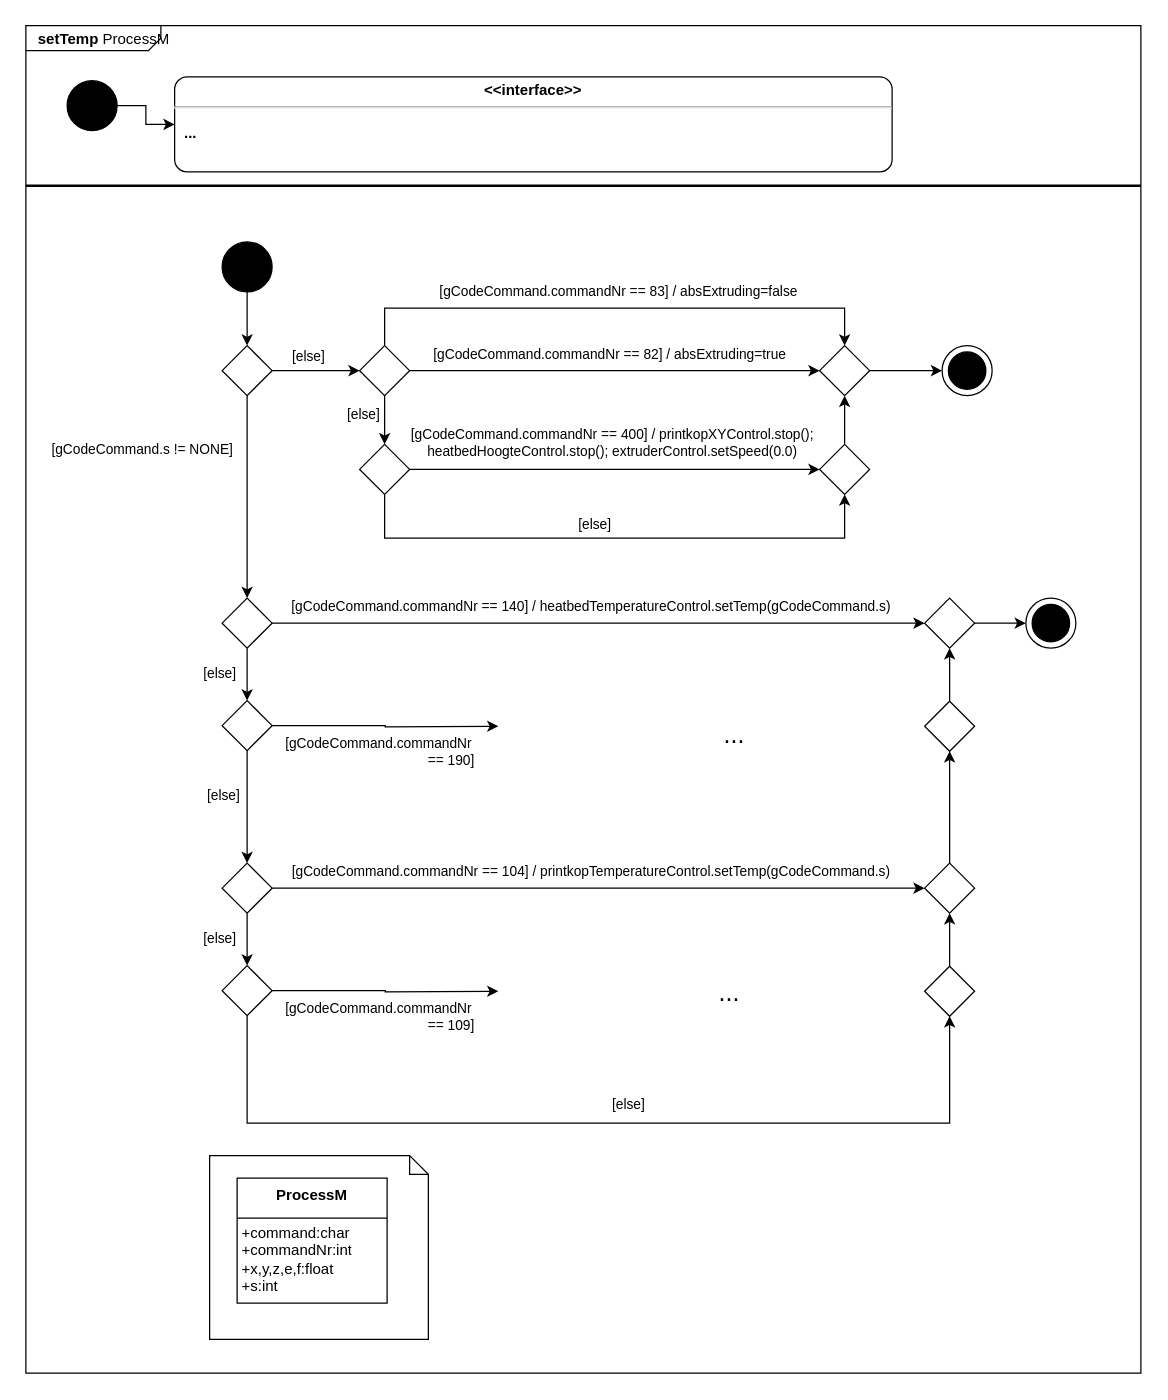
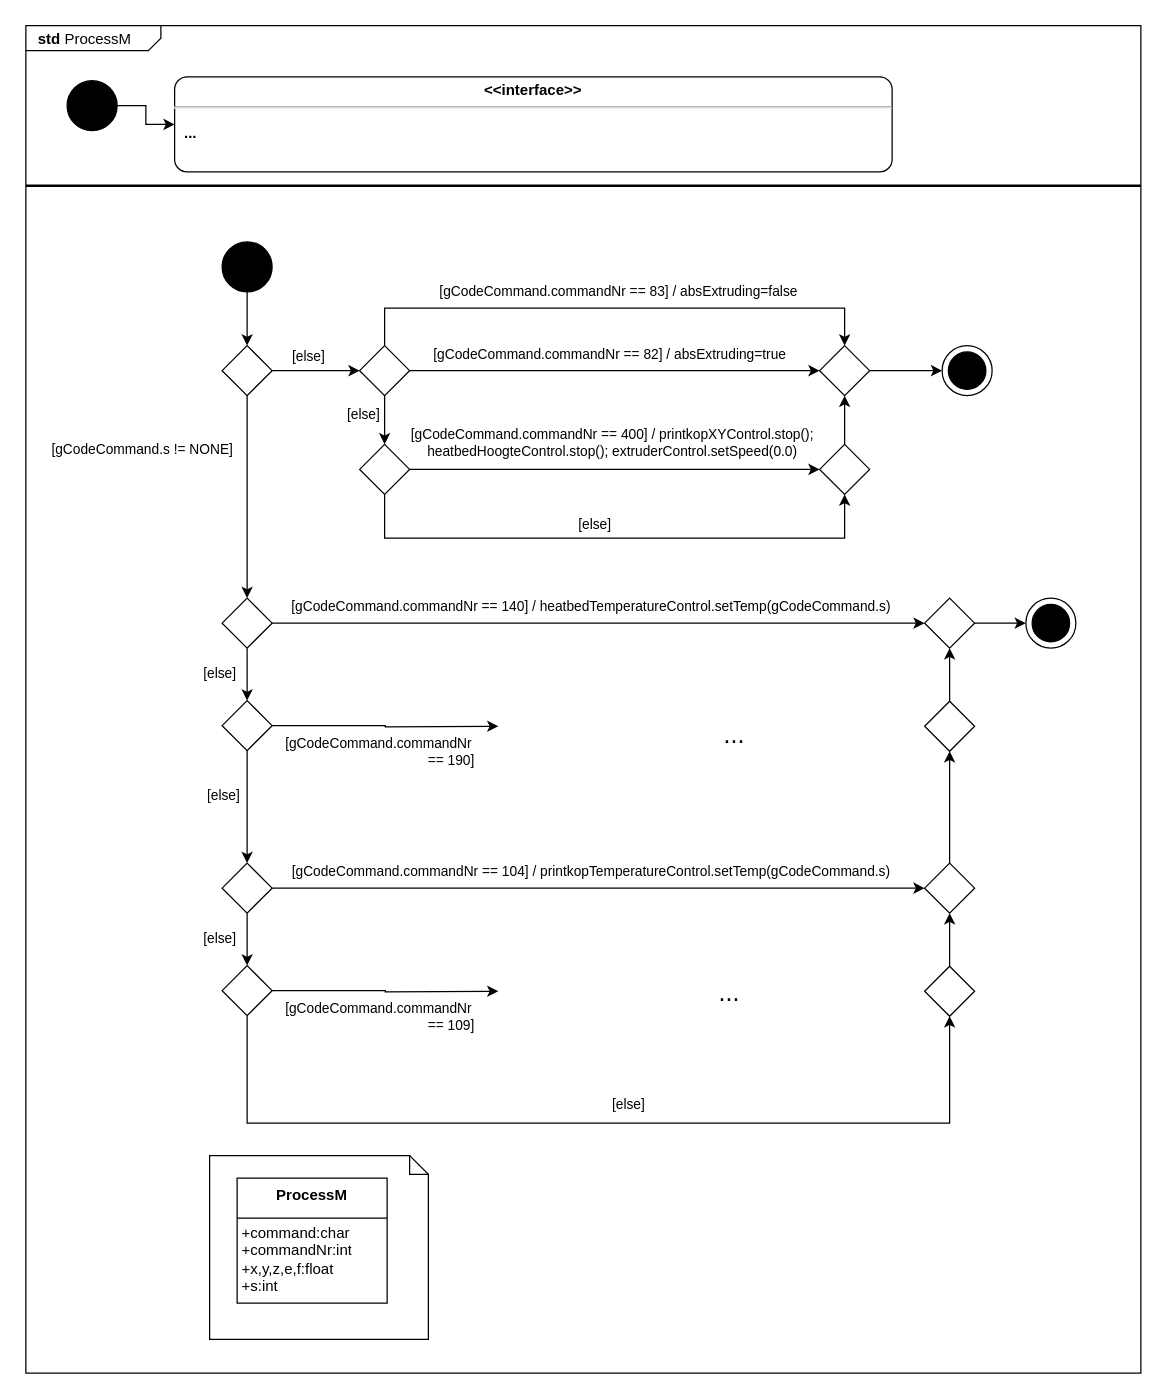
  <mxCell id="0" />
  <mxCell id="1" parent="0" />
- <mxCell id="2" value="&lt;p style=&quot;margin:0px;margin-top:4px;margin-left:10px;text-align:left;&quot;&gt;&lt;b&gt;setTemp&lt;/b&gt; ProcessM&lt;/p&gt;" style="html=1;shape=mxgraph.sysml.package;labelX=108.8;align=left;spacingLeft=10;overflow=fill;recursiveResize=0;container=0;" vertex="1" parent="1"><mxGeometry x="20" y="20" width="892" height="1078" as="geometry" /></mxCell>
+ <mxCell id="2" value="&lt;p style=&quot;margin:0px;margin-top:4px;margin-left:10px;text-align:left;&quot;&gt;&lt;b&gt;std&lt;/b&gt; ProcessM&lt;/p&gt;" style="html=1;shape=mxgraph.sysml.package;labelX=108.8;align=left;spacingLeft=10;overflow=fill;recursiveResize=0;container=0;" vertex="1" parent="1"><mxGeometry x="20" y="20" width="892" height="1078" as="geometry" /></mxCell>
  <mxCell id="3" value="" style="edgeStyle=orthogonalEdgeStyle;rounded=0;orthogonalLoop=1;jettySize=auto;html=1;align=left;" edge="1" parent="1" source="4" target="9"><mxGeometry x="0.043" y="12" relative="1" as="geometry"><mxPoint as="offset" /></mxGeometry></mxCell>
  <mxCell id="4" value="" style="shape=ellipse;html=1;fillColor=strokeColor;fontSize=18;fontColor=#ffffff;" vertex="1" parent="1"><mxGeometry x="177" y="193" width="40" height="40" as="geometry" /></mxCell>
  <mxCell id="5" style="edgeStyle=orthogonalEdgeStyle;rounded=0;orthogonalLoop=1;jettySize=auto;html=1;" edge="1" parent="1" source="9" target="20"><mxGeometry relative="1" as="geometry"><mxPoint x="358" y="378" as="targetPoint" /></mxGeometry></mxCell>
  <mxCell id="6" value="[else]" style="edgeLabel;html=1;align=center;verticalAlign=middle;resizable=0;points=[];" vertex="1" connectable="0" parent="5"><mxGeometry x="-0.274" y="-2" relative="1" as="geometry"><mxPoint x="3" y="-14" as="offset" /></mxGeometry></mxCell>
  <mxCell id="7" style="edgeStyle=orthogonalEdgeStyle;rounded=0;orthogonalLoop=1;jettySize=auto;html=1;" edge="1" parent="1" source="9" target="32"><mxGeometry relative="1" as="geometry" /></mxCell>
  <mxCell id="8" value="[gCodeCommand.s != NONE]" style="edgeLabel;html=1;align=center;verticalAlign=middle;resizable=0;points=[];" vertex="1" connectable="0" parent="7"><mxGeometry x="-0.091" y="2" relative="1" as="geometry"><mxPoint x="-87" y="-32" as="offset" /></mxGeometry></mxCell>
  <mxCell id="9" value="" style="shape=rhombus;html=1;verticalLabelPosition=bottom;verticalAlignment=top;" vertex="1" parent="1"><mxGeometry x="177" y="276" width="40" height="40" as="geometry" /></mxCell>
  <mxCell id="10" value="" style="shape=note;size=15;align=left;spacingLeft=10;html=1;whiteSpace=wrap;" vertex="1" parent="1"><mxGeometry x="167" y="924" width="175" height="147" as="geometry" /></mxCell>
  <mxCell id="11" value="ProcessM" style="swimlane;fontStyle=1;align=center;verticalAlign=top;childLayout=stackLayout;horizontal=1;startSize=32;horizontalStack=0;resizeParent=1;resizeParentMax=0;resizeLast=0;collapsible=1;marginBottom=0;whiteSpace=wrap;html=1;" vertex="1" parent="1"><mxGeometry x="189" y="942" width="120" height="100" as="geometry" /></mxCell>
  <mxCell id="12" value="+command:char&lt;br&gt;+commandNr:int&lt;br&gt;+x,y,z,e,f:float&lt;br&gt;+s:int" style="text;strokeColor=none;fillColor=none;align=left;verticalAlign=top;spacingLeft=4;spacingRight=4;overflow=hidden;rotatable=0;points=[[0,0.5],[1,0.5]];portConstraint=eastwest;whiteSpace=wrap;html=1;spacing=0;" vertex="1" parent="11"><mxGeometry y="32" width="120" height="68" as="geometry" /></mxCell>
  <mxCell id="13" value="&lt;p style=&quot;margin:0px;margin-top:4px;text-align:center;&quot;&gt;&lt;b&gt;&amp;lt;&amp;lt;interface&amp;gt;&amp;gt;&lt;/b&gt;&lt;/p&gt;&lt;hr&gt;&lt;p&gt;&lt;/p&gt;&lt;p style=&quot;margin:0px;margin-left:8px;text-align:left;&quot;&gt;&lt;b style=&quot;background-color: initial;&quot;&gt;...&lt;/b&gt;&lt;br&gt;&lt;/p&gt;" style="shape=mxgraph.sysml.simpleState;html=1;overflow=fill;whiteSpace=wrap;align=center;" vertex="1" parent="1"><mxGeometry x="139" y="61" width="574" height="76" as="geometry" /></mxCell>
  <mxCell id="14" style="edgeStyle=orthogonalEdgeStyle;rounded=0;orthogonalLoop=1;jettySize=auto;html=1;" edge="1" parent="1" source="15" target="13"><mxGeometry relative="1" as="geometry" /></mxCell>
  <mxCell id="15" value="" style="shape=ellipse;html=1;fillColor=strokeColor;fontSize=18;fontColor=#ffffff;" vertex="1" parent="1"><mxGeometry x="53" y="64" width="40" height="40" as="geometry" /></mxCell>
  <mxCell id="16" value="" style="line;strokeWidth=2;html=1;" vertex="1" parent="1"><mxGeometry x="20" y="143" width="892" height="10" as="geometry" /></mxCell>
  <mxCell id="17" value="[gCodeCommand.commandNr == 83] / absExtruding=false" style="edgeStyle=orthogonalEdgeStyle;rounded=0;orthogonalLoop=1;jettySize=auto;html=1;exitX=0.5;exitY=0;exitDx=0;exitDy=0;entryX=0.5;entryY=0;entryDx=0;entryDy=0;" edge="1" parent="1" source="20" target="22"><mxGeometry x="0.015" y="13" relative="1" as="geometry"><Array as="points"><mxPoint x="307" y="246" /><mxPoint x="675" y="246" /></Array><mxPoint as="offset" /></mxGeometry></mxCell>
  <mxCell id="18" value="[gCodeCommand.commandNr == 82] / absExtruding=true" style="edgeStyle=orthogonalEdgeStyle;rounded=0;orthogonalLoop=1;jettySize=auto;html=1;" edge="1" parent="1" source="20" target="22"><mxGeometry x="-0.024" y="13" relative="1" as="geometry"><mxPoint as="offset" /></mxGeometry></mxCell>
  <mxCell id="19" value="[else]" style="edgeStyle=orthogonalEdgeStyle;rounded=0;orthogonalLoop=1;jettySize=auto;html=1;" edge="1" parent="1" source="20" target="28"><mxGeometry x="-0.268" y="-17" relative="1" as="geometry"><mxPoint as="offset" /></mxGeometry></mxCell>
  <mxCell id="20" value="" style="shape=rhombus;html=1;verticalLabelPosition=bottom;verticalAlignment=top;" vertex="1" parent="1"><mxGeometry x="287" y="276" width="40" height="40" as="geometry" /></mxCell>
  <mxCell id="21" style="edgeStyle=orthogonalEdgeStyle;rounded=0;orthogonalLoop=1;jettySize=auto;html=1;" edge="1" parent="1" source="22" target="23"><mxGeometry relative="1" as="geometry" /></mxCell>
  <mxCell id="22" value="" style="shape=rhombus;html=1;verticalLabelPosition=bottom;verticalAlignment=top;" vertex="1" parent="1"><mxGeometry x="655" y="276" width="40" height="40" as="geometry" /></mxCell>
  <mxCell id="23" value="" style="shape=mxgraph.sysml.actFinal;html=1;verticalLabelPosition=bottom;labelBackgroundColor=#ffffff;verticalAlign=top;" vertex="1" parent="1"><mxGeometry x="753" y="276" width="40" height="40" as="geometry" /></mxCell>
  <mxCell id="24" style="edgeStyle=orthogonalEdgeStyle;rounded=0;orthogonalLoop=1;jettySize=auto;html=1;" edge="1" parent="1" source="28" target="30"><mxGeometry relative="1" as="geometry"><mxPoint x="591" y="375" as="targetPoint" /></mxGeometry></mxCell>
  <mxCell id="25" value="[gCodeCommand.commandNr == 400] / printkopXYControl.stop();&lt;br&gt;heatbedHoogteControl.stop(); extruderControl.setSpeed(0.0)" style="edgeLabel;html=1;align=center;verticalAlign=middle;resizable=0;points=[];" vertex="1" connectable="0" parent="24"><mxGeometry x="-0.019" y="1" relative="1" as="geometry"><mxPoint y="-21" as="offset" /></mxGeometry></mxCell>
  <mxCell id="26" style="edgeStyle=orthogonalEdgeStyle;rounded=0;orthogonalLoop=1;jettySize=auto;html=1;entryX=0.5;entryY=1;entryDx=0;entryDy=0;" edge="1" parent="1" source="28" target="30"><mxGeometry relative="1" as="geometry"><Array as="points"><mxPoint x="307" y="430" /><mxPoint x="675" y="430" /></Array></mxGeometry></mxCell>
  <mxCell id="27" value="[else]" style="edgeLabel;html=1;align=center;verticalAlign=middle;resizable=0;points=[];" vertex="1" connectable="0" parent="26"><mxGeometry x="-0.123" y="-1" relative="1" as="geometry"><mxPoint x="10" y="-13" as="offset" /></mxGeometry></mxCell>
  <mxCell id="28" value="" style="shape=rhombus;html=1;verticalLabelPosition=bottom;verticalAlignment=top;" vertex="1" parent="1"><mxGeometry x="287" y="355" width="40" height="40" as="geometry" /></mxCell>
  <mxCell id="29" style="edgeStyle=orthogonalEdgeStyle;rounded=0;orthogonalLoop=1;jettySize=auto;html=1;" edge="1" parent="1" source="30" target="22"><mxGeometry relative="1" as="geometry" /></mxCell>
  <mxCell id="30" value="" style="shape=rhombus;html=1;verticalLabelPosition=bottom;verticalAlignment=top;" vertex="1" parent="1"><mxGeometry x="655" y="355" width="40" height="40" as="geometry" /></mxCell>
  <mxCell id="31" value="[else]" style="edgeStyle=orthogonalEdgeStyle;rounded=0;orthogonalLoop=1;jettySize=auto;html=1;" edge="1" parent="1" source="32" target="41"><mxGeometry x="-0.048" y="-22" relative="1" as="geometry"><mxPoint x="234" y="557" as="targetPoint" /><mxPoint as="offset" /></mxGeometry></mxCell>
  <mxCell id="32" value="" style="shape=rhombus;html=1;verticalLabelPosition=bottom;verticalAlignment=top;" vertex="1" parent="1"><mxGeometry x="177" y="478" width="40" height="40" as="geometry" /></mxCell>
  <mxCell id="33" value="[gCodeCommand.commandNr == 140] / heatbedTemperatureControl.setTemp(gCodeCommand.s)" style="edgeStyle=orthogonalEdgeStyle;rounded=0;orthogonalLoop=1;jettySize=auto;html=1;" edge="1" parent="1" source="32" target="35"><mxGeometry x="-0.024" y="13" relative="1" as="geometry"><mxPoint x="333" y="498" as="sourcePoint" /><mxPoint as="offset" /></mxGeometry></mxCell>
  <mxCell id="34" style="edgeStyle=orthogonalEdgeStyle;rounded=0;orthogonalLoop=1;jettySize=auto;html=1;" edge="1" parent="1" source="35" target="36"><mxGeometry relative="1" as="geometry" /></mxCell>
  <mxCell id="35" value="" style="shape=rhombus;html=1;verticalLabelPosition=bottom;verticalAlignment=top;" vertex="1" parent="1"><mxGeometry x="739" y="478" width="40" height="40" as="geometry" /></mxCell>
  <mxCell id="36" value="" style="shape=mxgraph.sysml.actFinal;html=1;verticalLabelPosition=bottom;labelBackgroundColor=#ffffff;verticalAlign=top;" vertex="1" parent="1"><mxGeometry x="820" y="478" width="40" height="40" as="geometry" /></mxCell>
  <mxCell id="37" style="edgeStyle=orthogonalEdgeStyle;rounded=0;orthogonalLoop=1;jettySize=auto;html=1;" edge="1" parent="1" source="41"><mxGeometry relative="1" as="geometry"><mxPoint x="398" y="580.5" as="targetPoint" /></mxGeometry></mxCell>
  <mxCell id="38" value="[gCodeCommand.commandNr &lt;br&gt;&amp;nbsp; &amp;nbsp; &amp;nbsp; &amp;nbsp; &amp;nbsp; &amp;nbsp; &amp;nbsp; &amp;nbsp; &amp;nbsp; &amp;nbsp; &amp;nbsp; &amp;nbsp; &amp;nbsp; &amp;nbsp; &amp;nbsp; &amp;nbsp; &amp;nbsp; &amp;nbsp; &amp;nbsp; &amp;nbsp;== 190]&amp;nbsp;" style="edgeLabel;html=1;align=center;verticalAlign=middle;resizable=0;points=[];" vertex="1" connectable="0" parent="37"><mxGeometry x="0.361" y="2" relative="1" as="geometry"><mxPoint x="-38" y="22" as="offset" /></mxGeometry></mxCell>
  <mxCell id="39" style="edgeStyle=orthogonalEdgeStyle;rounded=0;orthogonalLoop=1;jettySize=auto;html=1;" edge="1" parent="1" source="41" target="45"><mxGeometry relative="1" as="geometry" /></mxCell>
  <mxCell id="40" value="[else]" style="edgeLabel;html=1;align=center;verticalAlign=middle;resizable=0;points=[];" vertex="1" connectable="0" parent="39"><mxGeometry x="-0.244" y="1" relative="1" as="geometry"><mxPoint x="-21" y="1" as="offset" /></mxGeometry></mxCell>
  <mxCell id="41" value="" style="shape=rhombus;html=1;verticalLabelPosition=bottom;verticalAlignment=top;" vertex="1" parent="1"><mxGeometry x="177" y="560" width="40" height="40" as="geometry" /></mxCell>
  <mxCell id="42" style="edgeStyle=orthogonalEdgeStyle;rounded=0;orthogonalLoop=1;jettySize=auto;html=1;" edge="1" parent="1" source="43" target="35"><mxGeometry relative="1" as="geometry" /></mxCell>
  <mxCell id="43" value="" style="shape=rhombus;html=1;verticalLabelPosition=bottom;verticalAlignment=top;" vertex="1" parent="1"><mxGeometry x="739" y="560.5" width="40" height="40" as="geometry" /></mxCell>
  <mxCell id="44" value="[else]" style="edgeStyle=orthogonalEdgeStyle;rounded=0;orthogonalLoop=1;jettySize=auto;html=1;" edge="1" parent="1" source="45" target="52"><mxGeometry x="-0.048" y="-22" relative="1" as="geometry"><mxPoint x="234" y="769" as="targetPoint" /><mxPoint as="offset" /></mxGeometry></mxCell>
  <mxCell id="45" value="" style="shape=rhombus;html=1;verticalLabelPosition=bottom;verticalAlignment=top;" vertex="1" parent="1"><mxGeometry x="177" y="690" width="40" height="40" as="geometry" /></mxCell>
  <mxCell id="46" value="[gCodeCommand.commandNr == 104] / printkopTemperatureControl.setTemp(gCodeCommand.s)" style="edgeStyle=orthogonalEdgeStyle;rounded=0;orthogonalLoop=1;jettySize=auto;html=1;" edge="1" parent="1" source="45" target="48"><mxGeometry x="-0.024" y="13" relative="1" as="geometry"><mxPoint x="333" y="710" as="sourcePoint" /><mxPoint as="offset" /></mxGeometry></mxCell>
  <mxCell id="47" style="edgeStyle=orthogonalEdgeStyle;rounded=0;orthogonalLoop=1;jettySize=auto;html=1;" edge="1" parent="1" source="48" target="43"><mxGeometry relative="1" as="geometry" /></mxCell>
  <mxCell id="48" value="" style="shape=rhombus;html=1;verticalLabelPosition=bottom;verticalAlignment=top;" vertex="1" parent="1"><mxGeometry x="739" y="690" width="40" height="40" as="geometry" /></mxCell>
  <mxCell id="49" style="edgeStyle=orthogonalEdgeStyle;rounded=0;orthogonalLoop=1;jettySize=auto;html=1;" edge="1" parent="1" source="52"><mxGeometry relative="1" as="geometry"><mxPoint x="398" y="792.5" as="targetPoint" /></mxGeometry></mxCell>
  <mxCell id="50" value="[gCodeCommand.commandNr &lt;br&gt;&amp;nbsp; &amp;nbsp; &amp;nbsp; &amp;nbsp; &amp;nbsp; &amp;nbsp; &amp;nbsp; &amp;nbsp; &amp;nbsp; &amp;nbsp; &amp;nbsp; &amp;nbsp; &amp;nbsp; &amp;nbsp; &amp;nbsp; &amp;nbsp; &amp;nbsp; &amp;nbsp; &amp;nbsp; &amp;nbsp;== 109]&amp;nbsp;" style="edgeLabel;html=1;align=center;verticalAlign=middle;resizable=0;points=[];" vertex="1" connectable="0" parent="49"><mxGeometry x="0.361" y="2" relative="1" as="geometry"><mxPoint x="-38" y="22" as="offset" /></mxGeometry></mxCell>
  <mxCell id="51" value="[else]" style="edgeStyle=orthogonalEdgeStyle;rounded=0;orthogonalLoop=1;jettySize=auto;html=1;" edge="1" parent="1" source="52" target="54"><mxGeometry x="0.066" y="15" relative="1" as="geometry"><Array as="points"><mxPoint x="197" y="898" /><mxPoint x="759" y="898" /></Array><mxPoint as="offset" /></mxGeometry></mxCell>
  <mxCell id="52" value="" style="shape=rhombus;html=1;verticalLabelPosition=bottom;verticalAlignment=top;" vertex="1" parent="1"><mxGeometry x="177" y="772" width="40" height="40" as="geometry" /></mxCell>
  <mxCell id="53" style="edgeStyle=orthogonalEdgeStyle;rounded=0;orthogonalLoop=1;jettySize=auto;html=1;" edge="1" parent="1" source="54" target="48"><mxGeometry relative="1" as="geometry" /></mxCell>
  <mxCell id="54" value="" style="shape=rhombus;html=1;verticalLabelPosition=bottom;verticalAlignment=top;" vertex="1" parent="1"><mxGeometry x="739" y="772.5" width="40" height="40" as="geometry" /></mxCell>
  <mxCell id="55" value="..." style="text;html=1;strokeColor=none;fillColor=none;align=center;verticalAlign=middle;whiteSpace=wrap;rounded=0;fontSize=20;" vertex="1" parent="1"><mxGeometry x="557" y="570.5" width="60" height="30" as="geometry" /></mxCell>
  <mxCell id="56" value="..." style="text;html=1;strokeColor=none;fillColor=none;align=center;verticalAlign=middle;whiteSpace=wrap;rounded=0;fontSize=20;" vertex="1" parent="1"><mxGeometry x="553" y="777.5" width="60" height="30" as="geometry" /></mxCell>
